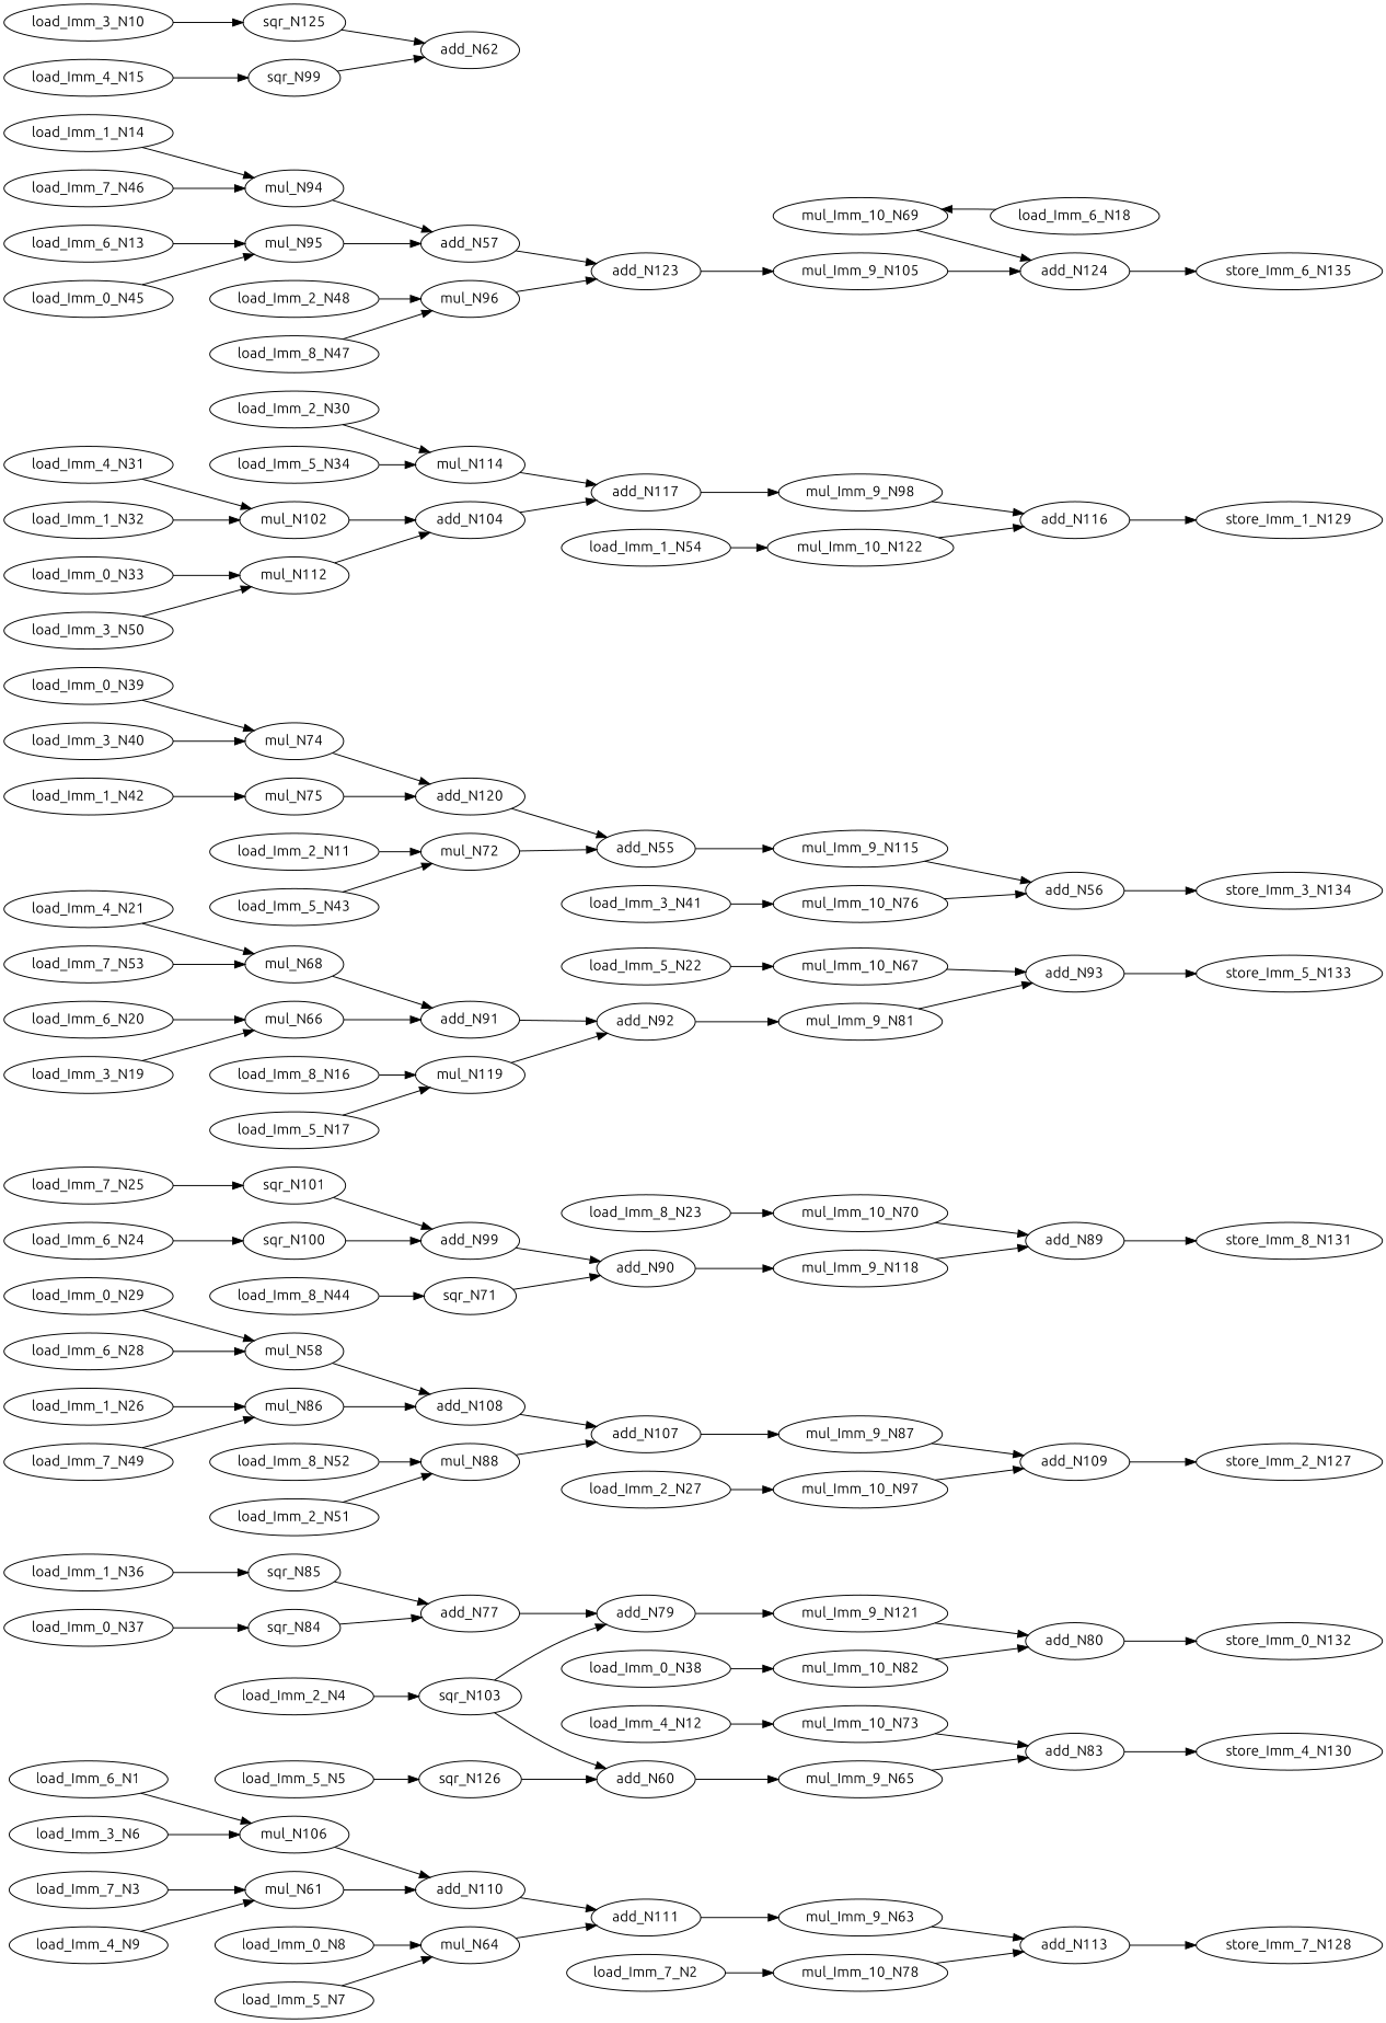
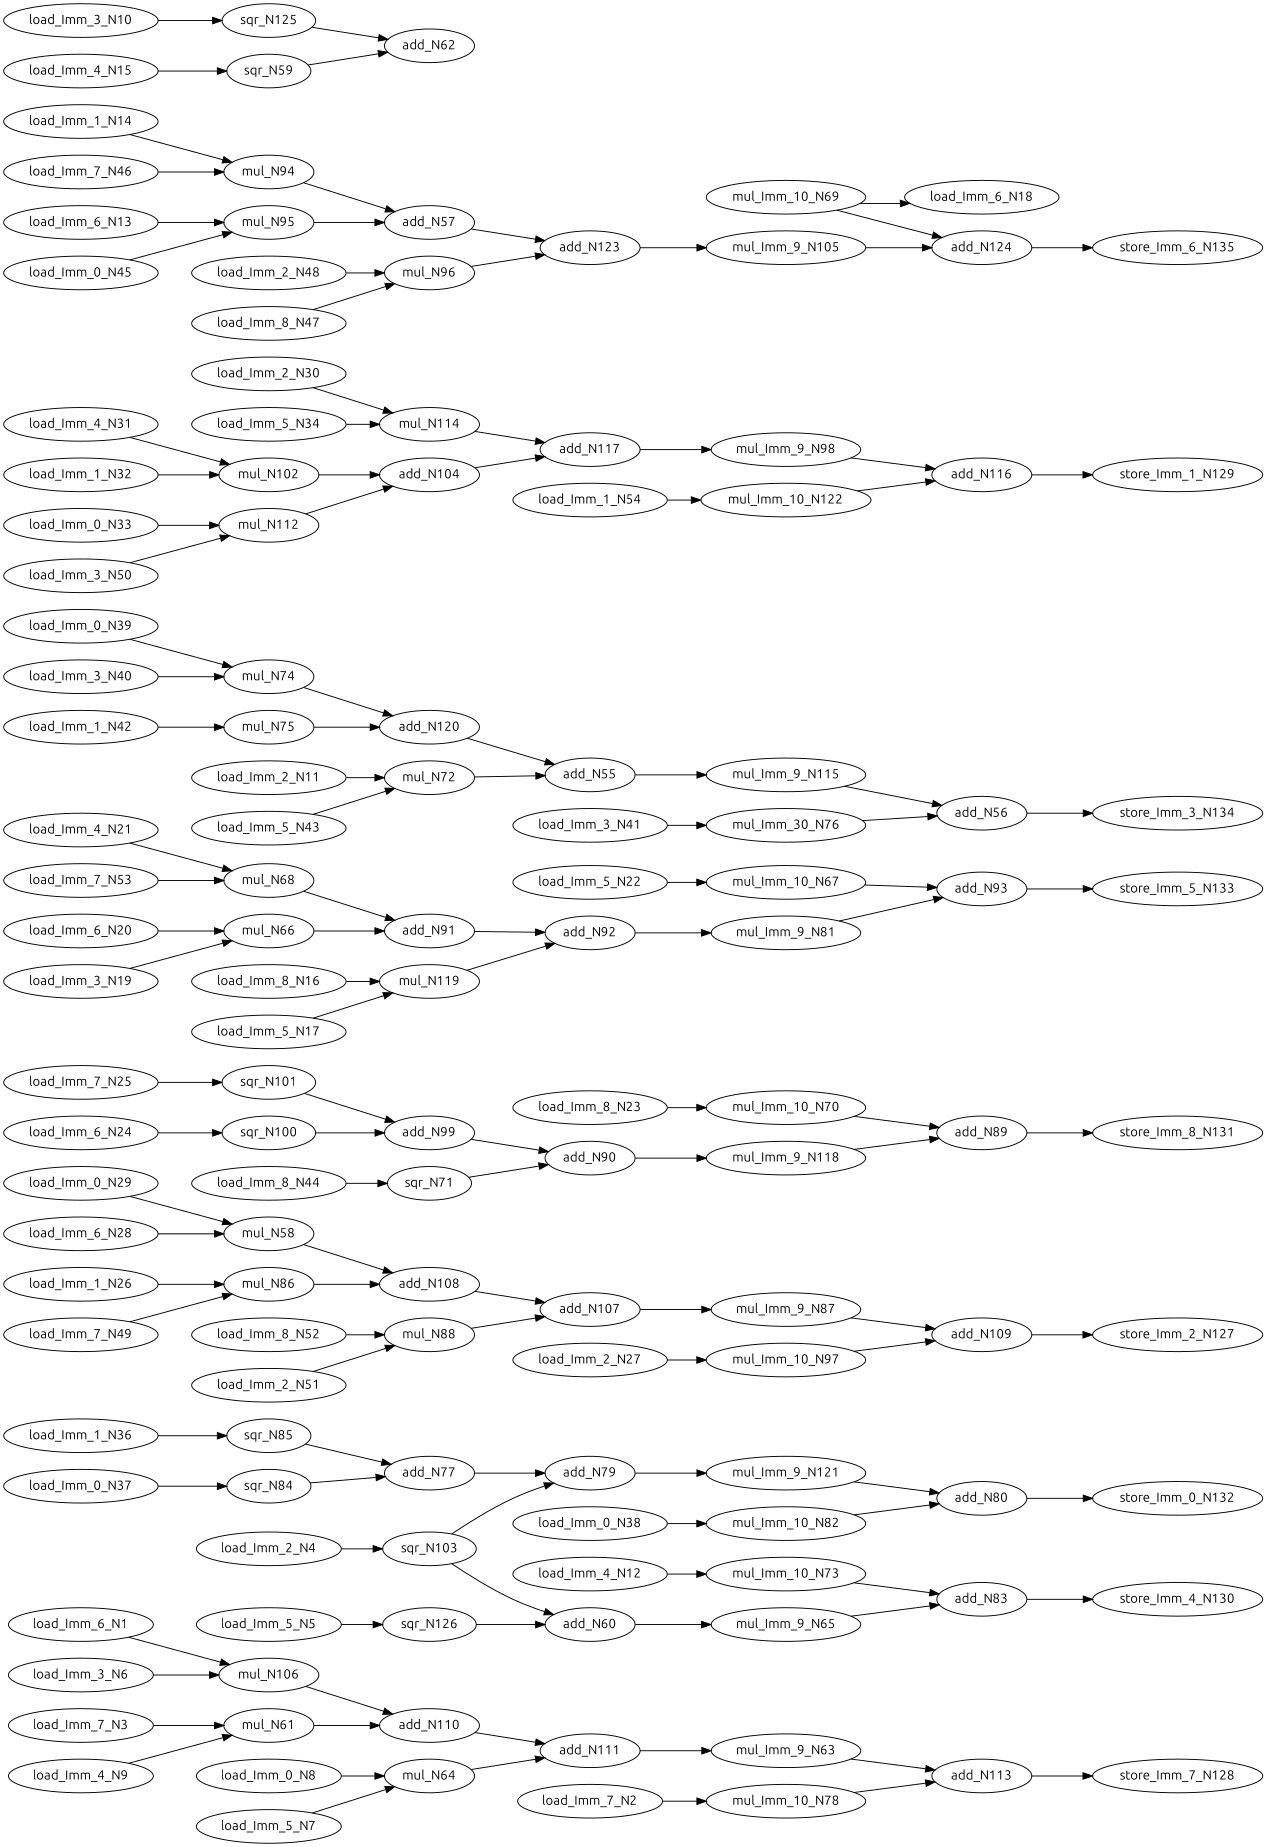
  digraph {
    fontname=Ubuntu
    rankdir=LR
    node [color=black fontname=Ubuntu ntype=operation]
    edge [fontname=Ubuntu]
    n1 [label=load_Imm_6_N1]
    n2 [label=mul_N106]
    n3 [label=add_N110]
    n4 [label=load_Imm_7_N2]
    n5 [label=mul_Imm_10_N78]
    n6 [label=add_N113]
    n7 [label=load_Imm_7_N3]
    n8 [label=mul_N61]
    n9 [label=load_Imm_2_N4]
    n10 [label=sqr_N103]
    n11 [label=add_N79]
    n12 [label=add_N60]
    n13 [label=load_Imm_5_N5]
    n14 [label=sqr_N126]
    n15 [label=load_Imm_0_N29]
    n16 [label=mul_N58]
    n17 [label=add_N108]
    n18 [label=load_Imm_6_N28]
    n19 [label=load_Imm_3_N6]
    n20 [label=load_Imm_8_N23]
    n21 [label=mul_Imm_10_N70]
    n22 [label=add_N89]
    n23 [label=load_Imm_5_N22]
    n24 [label=mul_Imm_10_N67]
    n25 [label=add_N93]
    n26 [label=load_Imm_4_N21]
    n27 [label=mul_N68]
    n28 [label=add_N91]
    n29 [label=load_Imm_6_N20]
    n30 [label=mul_N66]
    n31 [label=load_Imm_2_N27]
    n32 [label=mul_Imm_10_N97]
    n33 [label=add_N109]
    n34 [label=load_Imm_1_N26]
    n35 [label=mul_N86]
    n36 [label=load_Imm_7_N25]
    n37 [label=sqr_N101]
    n38 [label=add_N99]
    n39 [label=load_Imm_6_N24]
    n40 [label=sqr_N100]
    n41 [label=sqr_N85]
    n42 [label=add_N77]
    n43 [label=sqr_N84]
    n44 [label=mul_Imm_9_N87]
    n45 [label=store_Imm_2_N127]
    n46 [label=add_N107]
    n47 [label=mul_Imm_9_N81]
    n48 [label=store_Imm_5_N133]
    n49 [label=add_N80]
    n50 [label=store_Imm_0_N132]
    n51 [label=add_N83]
    n52 [label=store_Imm_4_N130]
    n53 [label=mul_Imm_10_N82]
    n54 [label=store_Imm_8_N131]
    n55 [label=mul_N88]
    n56 [label=load_Imm_0_N38]
    n57 [label=load_Imm_0_N39]
    n58 [label=mul_N74]
    n59 [label=add_N120]
    n60 [label=load_Imm_2_N30]
    n61 [label=mul_N114]
    n62 [label=add_N117]
    n63 [label=load_Imm_4_N31]
    n64 [label=mul_N102]
    n65 [label=add_N104]
    n66 [label=load_Imm_1_N32]
    n67 [label=load_Imm_0_N33]
    n68 [label=mul_N112]
    n69 [label=load_Imm_5_N34]
    n70 [label=mul_N75]
    n71 [label=load_Imm_1_N36]
    n72 [label=load_Imm_0_N37]
    n73 [label=mul_Imm_9_N98]
    n74 [label=add_N116]
    n75 [label=store_Imm_1_N129]
    n76 [label=add_N90]
    n77 [label=mul_Imm_9_N118]
    n78 [label=add_N92]
    n79 [label=mul_N96]
    n80 [label=add_N123]
    n81 [label=mul_Imm_9_N105]
    n82 [label=mul_N94]
    n83 [label=add_N57]
    n84 [label=mul_N95]
    n85 [label=mul_Imm_9_N115]
    n86 [label=add_N56]
    n87 [label=store_Imm_3_N134]
    n88 [label=add_N111]
    n89 [label=mul_Imm_9_N63]
    n90 [label=store_Imm_7_N128]
    n91 [label=mul_N119]
    n92 [label=add_N124]
    n93 [label=store_Imm_6_N135]
    n94 [label=mul_Imm_9_N121]
    n95 [label=load_Imm_4_N12]
    n96 [label=mul_Imm_10_N73]
    n97 [label=load_Imm_6_N13]
    n98 [label=load_Imm_3_N10]
    n99 [label=sqr_N125]
    n100 [label=add_N62]
    n101 [label=load_Imm_2_N11]
    n102 [label=mul_N72]
    n103 [label=add_N55]
    n104 [label=load_Imm_8_N16]
    n105 [label=load_Imm_5_N17]
    n106 [label=load_Imm_1_N14]
    n107 [label=load_Imm_4_N15]
-   n108 [label=sqr_N99]
+   n108 [label=sqr_N59]
    n109 [label=load_Imm_6_N18]
    n110 [label=mul_Imm_10_N69]
    n111 [label=load_Imm_3_N19]
    n112 [label=mul_Imm_9_N65]
    n113 [label=mul_N64]
    n114 [label=load_Imm_0_N8]
    n115 [label=load_Imm_4_N9]
    n116 [label=mul_Imm_10_N122]
-   n117 [label=mul_Imm_10_N76]
+   n117 [label=mul_Imm_30_N76]
    n118 [label=sqr_N71]
    n119 [label=load_Imm_7_N49]
    n120 [label=load_Imm_2_N48]
    n121 [label=load_Imm_5_N7]
    n122 [label=load_Imm_3_N41]
    n123 [label=load_Imm_3_N40]
    n124 [label=load_Imm_5_N43]
    n125 [label=load_Imm_1_N42]
    n126 [label=load_Imm_0_N45]
    n127 [label=load_Imm_8_N44]
    n128 [label=load_Imm_8_N47]
    n129 [label=load_Imm_7_N46]
    n130 [label=load_Imm_1_N54]
    n131 [label=load_Imm_8_N52]
    n132 [label=load_Imm_7_N53]
    n133 [label=load_Imm_3_N50]
    n134 [label=load_Imm_2_N51]
    n1 -> n2
    n2 -> n3
    n3 -> n88
    n4 -> n5
    n5 -> n6
    n6 -> n90
    n7 -> n8
    n8 -> n3
    n9 -> n10
    n10 -> n11
    n10 -> n12
    n11 -> n94
    n12 -> n112
    n13 -> n14
    n14 -> n12
    n15 -> n16
    n16 -> n17
    n17 -> n46
    n18 -> n16
    n19 -> n2
    n20 -> n21
    n21 -> n22
    n22 -> n54
    n23 -> n24
    n24 -> n25
    n25 -> n48
    n26 -> n27
    n27 -> n28
    n28 -> n78
    n29 -> n30
    n30 -> n28
    n31 -> n32
    n32 -> n33
    n33 -> n45
    n34 -> n35
    n35 -> n17
    n36 -> n37
    n37 -> n38
    n38 -> n76
    n39 -> n40
    n40 -> n38
    n41 -> n42
    n42 -> n11
    n43 -> n42
    n44 -> n33
    n46 -> n44
    n47 -> n25
    n49 -> n50
    n51 -> n52
    n53 -> n49
    n55 -> n46
    n56 -> n53
    n57 -> n58
    n58 -> n59
    n59 -> n103
    n60 -> n61
    n61 -> n62
    n62 -> n73
    n63 -> n64
    n64 -> n65
    n65 -> n62
    n66 -> n64
    n67 -> n68
    n68 -> n65
    n69 -> n61
    n70 -> n59
    n71 -> n41
    n72 -> n43
    n73 -> n74
    n74 -> n75
    n76 -> n77
    n77 -> n22
    n78 -> n47
    n79 -> n80
    n80 -> n81
    n81 -> n92
    n82 -> n83
    n83 -> n80
    n84 -> n83
    n85 -> n86
    n86 -> n87
    n88 -> n89
    n89 -> n6
    n91 -> n78
    n92 -> n93
    n94 -> n49
    n95 -> n96
    n96 -> n51
    n97 -> n84
    n98 -> n99
    n99 -> n100
    n101 -> n102
    n102 -> n103
    n103 -> n85
    n104 -> n91
    n105 -> n91
    n106 -> n82
    n107 -> n108
    n108 -> n100
-   n109 -> n110
+   n110 -> n109
    n110 -> n92
    n111 -> n30
    n112 -> n51
    n113 -> n88
    n114 -> n113
    n115 -> n8
    n116 -> n74
    n117 -> n86
    n118 -> n76
    n119 -> n35
    n120 -> n79
    n121 -> n113
    n122 -> n117
    n123 -> n58
    n124 -> n102
    n125 -> n70
    n126 -> n84
    n127 -> n118
    n128 -> n79
    n129 -> n82
    n130 -> n116
    n131 -> n55
    n132 -> n27
    n133 -> n68
    n134 -> n55
  }
